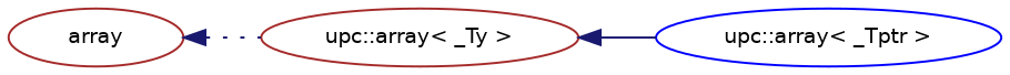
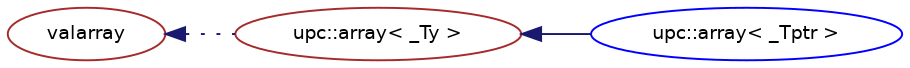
  digraph {
    rankdir=LR
    node [color=brown fillcolor=white fontname=Helvetica fontsize=10 shape=ellipse style=filled]
    edge [color=midnightblue dir=back fontname=Helvetica fontsize=10 labelfontname=Helvetica labelfontsize=10]
-   n1 [height=0.2 label=array width=0.4]
+   n1 [height=0.2 label=valarray width=0.4]
    n2 [height=0.2 label="upc::array\< _Ty \>" width=0.4]
    n3 [color=blue height=0.2 label="upc::array\< _Tptr \>" width=0.4]
    n1 -> n2 [style=dotted]
    n2 -> n3 [style=solid]
  }
